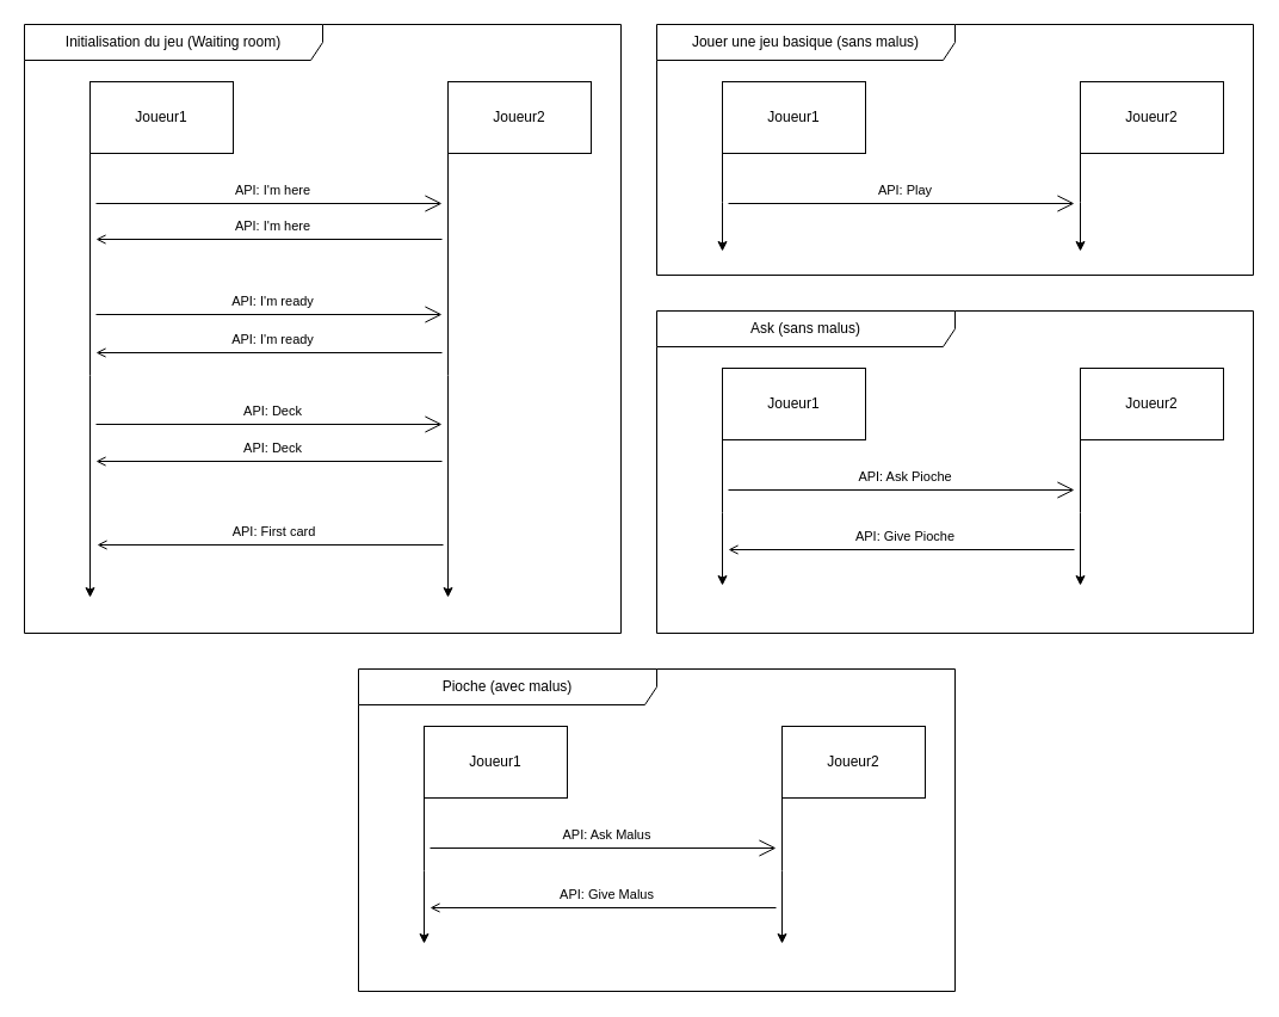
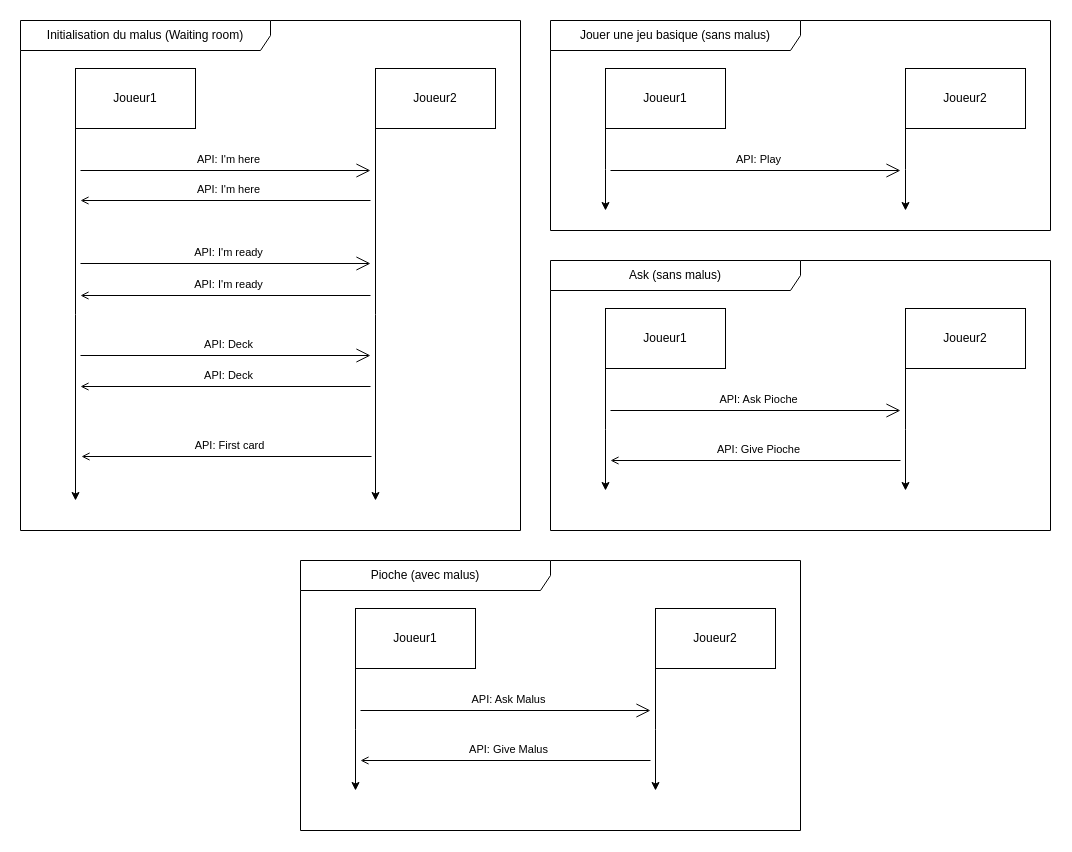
  <mxCell id="0" />
  <mxCell id="1" parent="0" />
  <mxCell id="2" style="edgeStyle=orthogonalEdgeStyle;rounded=0;orthogonalLoop=1;jettySize=auto;html=1;exitX=0;exitY=1;exitDx=0;exitDy=0;" parent="1" source="3" edge="1"><mxGeometry relative="1" as="geometry"><mxPoint x="75" y="500" as="targetPoint" /></mxGeometry></mxCell>
  <mxCell id="3" value="Joueur1" style="rounded=0;whiteSpace=wrap;html=1;" parent="1" vertex="1"><mxGeometry x="75" y="68" width="120" height="60" as="geometry" /></mxCell>
  <mxCell id="4" style="edgeStyle=orthogonalEdgeStyle;rounded=0;orthogonalLoop=1;jettySize=auto;html=1;exitX=0;exitY=1;exitDx=0;exitDy=0;" parent="1" source="5" edge="1"><mxGeometry relative="1" as="geometry"><mxPoint x="375" y="500" as="targetPoint" /></mxGeometry></mxCell>
  <mxCell id="5" value="Joueur2" style="rounded=0;whiteSpace=wrap;html=1;" parent="1" vertex="1"><mxGeometry x="375" y="68" width="120" height="60" as="geometry" /></mxCell>
  <mxCell id="6" value="" style="endArrow=open;endFill=0;endSize=12;html=1;rounded=0;" parent="1" edge="1"><mxGeometry width="160" relative="1" as="geometry"><mxPoint x="80" y="170" as="sourcePoint" /><mxPoint x="370" y="170" as="targetPoint" /></mxGeometry></mxCell>
  <mxCell id="7" value="API: I'm here" style="edgeLabel;html=1;align=center;verticalAlign=middle;resizable=0;points=[];" vertex="1" connectable="0" parent="6"><mxGeometry x="0.013" y="2" relative="1" as="geometry"><mxPoint y="-10" as="offset" /></mxGeometry></mxCell>
  <mxCell id="8" value="" style="endArrow=none;endFill=0;endSize=12;html=1;rounded=0;startArrow=open;startFill=0;" edge="1" parent="1"><mxGeometry width="160" relative="1" as="geometry"><mxPoint x="80" y="200" as="sourcePoint" /><mxPoint x="370" y="200" as="targetPoint" /></mxGeometry></mxCell>
  <mxCell id="9" value="API: I'm here" style="edgeLabel;html=1;align=center;verticalAlign=middle;resizable=0;points=[];" vertex="1" connectable="0" parent="8"><mxGeometry x="0.013" y="2" relative="1" as="geometry"><mxPoint y="-10" as="offset" /></mxGeometry></mxCell>
  <mxCell id="10" value="" style="endArrow=open;endFill=0;endSize=12;html=1;rounded=0;startArrow=none;startFill=0;" edge="1" parent="1"><mxGeometry width="160" relative="1" as="geometry"><mxPoint x="80" y="263" as="sourcePoint" /><mxPoint x="370" y="263" as="targetPoint" /></mxGeometry></mxCell>
  <mxCell id="11" value="API: I'm ready" style="edgeLabel;html=1;align=center;verticalAlign=middle;resizable=0;points=[];" vertex="1" connectable="0" parent="10"><mxGeometry x="0.013" y="2" relative="1" as="geometry"><mxPoint y="-10" as="offset" /></mxGeometry></mxCell>
  <mxCell id="12" value="" style="endArrow=none;endFill=0;endSize=12;html=1;rounded=0;startArrow=open;startFill=0;" edge="1" parent="1"><mxGeometry width="160" relative="1" as="geometry"><mxPoint x="80" y="295" as="sourcePoint" /><mxPoint x="370" y="295" as="targetPoint" /></mxGeometry></mxCell>
  <mxCell id="13" value="API: I'm ready" style="edgeLabel;html=1;align=center;verticalAlign=middle;resizable=0;points=[];" vertex="1" connectable="0" parent="12"><mxGeometry x="0.013" y="2" relative="1" as="geometry"><mxPoint y="-10" as="offset" /></mxGeometry></mxCell>
  <mxCell id="14" value="" style="endArrow=open;endFill=0;endSize=12;html=1;rounded=0;startArrow=none;startFill=0;" edge="1" parent="1"><mxGeometry width="160" relative="1" as="geometry"><mxPoint x="80" y="355" as="sourcePoint" /><mxPoint x="370" y="355" as="targetPoint" /></mxGeometry></mxCell>
  <mxCell id="15" value="API: Deck" style="edgeLabel;html=1;align=center;verticalAlign=middle;resizable=0;points=[];" vertex="1" connectable="0" parent="14"><mxGeometry x="0.013" y="2" relative="1" as="geometry"><mxPoint y="-10" as="offset" /></mxGeometry></mxCell>
  <mxCell id="16" value="" style="endArrow=none;endFill=0;endSize=12;html=1;rounded=0;startArrow=open;startFill=0;" edge="1" parent="1"><mxGeometry width="160" relative="1" as="geometry"><mxPoint x="80" y="386" as="sourcePoint" /><mxPoint x="370" y="386" as="targetPoint" /></mxGeometry></mxCell>
  <mxCell id="17" value="API: Deck" style="edgeLabel;html=1;align=center;verticalAlign=middle;resizable=0;points=[];" vertex="1" connectable="0" parent="16"><mxGeometry x="0.013" y="2" relative="1" as="geometry"><mxPoint y="-10" as="offset" /></mxGeometry></mxCell>
  <mxCell id="18" value="" style="endArrow=none;endFill=0;endSize=12;html=1;rounded=0;startArrow=open;startFill=0;" edge="1" parent="1"><mxGeometry width="160" relative="1" as="geometry"><mxPoint x="81" y="456" as="sourcePoint" /><mxPoint x="371" y="456" as="targetPoint" /></mxGeometry></mxCell>
  <mxCell id="19" value="API: First card" style="edgeLabel;html=1;align=center;verticalAlign=middle;resizable=0;points=[];" vertex="1" connectable="0" parent="18"><mxGeometry x="0.013" y="2" relative="1" as="geometry"><mxPoint y="-10" as="offset" /></mxGeometry></mxCell>
- <mxCell id="20" value="Initialisation du jeu (Waiting room)" style="shape=umlFrame;whiteSpace=wrap;html=1;pointerEvents=0;width=250;height=30;" vertex="1" parent="1"><mxGeometry x="20" y="20" width="500" height="510" as="geometry" /></mxCell>
+ <mxCell id="20" value="Initialisation du malus (Waiting room)" style="shape=umlFrame;whiteSpace=wrap;html=1;pointerEvents=0;width=250;height=30;" vertex="1" parent="1"><mxGeometry x="20" y="20" width="500" height="510" as="geometry" /></mxCell>
  <mxCell id="21" style="edgeStyle=orthogonalEdgeStyle;rounded=0;orthogonalLoop=1;jettySize=auto;html=1;exitX=0;exitY=1;exitDx=0;exitDy=0;" edge="1" source="22" parent="1"><mxGeometry relative="1" as="geometry"><mxPoint x="605" y="210" as="targetPoint" /></mxGeometry></mxCell>
  <mxCell id="22" value="Joueur1" style="rounded=0;whiteSpace=wrap;html=1;" vertex="1" parent="1"><mxGeometry x="605" y="68" width="120" height="60" as="geometry" /></mxCell>
  <mxCell id="23" style="edgeStyle=orthogonalEdgeStyle;rounded=0;orthogonalLoop=1;jettySize=auto;html=1;exitX=0;exitY=1;exitDx=0;exitDy=0;" edge="1" source="24" parent="1"><mxGeometry relative="1" as="geometry"><mxPoint x="905" y="210" as="targetPoint" /></mxGeometry></mxCell>
  <mxCell id="24" value="Joueur2" style="rounded=0;whiteSpace=wrap;html=1;" vertex="1" parent="1"><mxGeometry x="905" y="68" width="120" height="60" as="geometry" /></mxCell>
  <mxCell id="25" value="" style="endArrow=open;endFill=0;endSize=12;html=1;rounded=0;" edge="1" parent="1"><mxGeometry width="160" relative="1" as="geometry"><mxPoint x="610" y="170" as="sourcePoint" /><mxPoint x="900" y="170" as="targetPoint" /></mxGeometry></mxCell>
  <mxCell id="26" value="API: Play" style="edgeLabel;html=1;align=center;verticalAlign=middle;resizable=0;points=[];" vertex="1" connectable="0" parent="25"><mxGeometry x="0.013" y="2" relative="1" as="geometry"><mxPoint y="-10" as="offset" /></mxGeometry></mxCell>
  <mxCell id="27" value="Jouer une jeu basique (sans malus)" style="shape=umlFrame;whiteSpace=wrap;html=1;pointerEvents=0;width=250;height=30;" vertex="1" parent="1"><mxGeometry x="550" y="20" width="500" height="210" as="geometry" /></mxCell>
  <mxCell id="28" style="edgeStyle=orthogonalEdgeStyle;rounded=0;orthogonalLoop=1;jettySize=auto;html=1;exitX=0;exitY=1;exitDx=0;exitDy=0;" edge="1" source="29" parent="1"><mxGeometry relative="1" as="geometry"><mxPoint x="605" y="490" as="targetPoint" /><mxPoint x="605" y="408" as="sourcePoint" /></mxGeometry></mxCell>
  <mxCell id="29" value="Joueur1" style="rounded=0;whiteSpace=wrap;html=1;" vertex="1" parent="1"><mxGeometry x="605" y="308" width="120" height="60" as="geometry" /></mxCell>
  <mxCell id="30" style="edgeStyle=orthogonalEdgeStyle;rounded=0;orthogonalLoop=1;jettySize=auto;html=1;exitX=0;exitY=1;exitDx=0;exitDy=0;" edge="1" source="31" parent="1"><mxGeometry relative="1" as="geometry"><mxPoint x="905" y="490" as="targetPoint" /><mxPoint x="905" y="408" as="sourcePoint" /></mxGeometry></mxCell>
  <mxCell id="31" value="Joueur2" style="rounded=0;whiteSpace=wrap;html=1;" vertex="1" parent="1"><mxGeometry x="905" y="308" width="120" height="60" as="geometry" /></mxCell>
  <mxCell id="32" value="" style="endArrow=open;endFill=0;endSize=12;html=1;rounded=0;" edge="1" parent="1"><mxGeometry width="160" relative="1" as="geometry"><mxPoint x="610" y="410" as="sourcePoint" /><mxPoint x="900" y="410" as="targetPoint" /></mxGeometry></mxCell>
  <mxCell id="33" value="API: Ask Pioche" style="edgeLabel;html=1;align=center;verticalAlign=middle;resizable=0;points=[];" vertex="1" connectable="0" parent="32"><mxGeometry x="0.013" y="2" relative="1" as="geometry"><mxPoint y="-10" as="offset" /></mxGeometry></mxCell>
  <mxCell id="34" value="Ask (sans malus)" style="shape=umlFrame;whiteSpace=wrap;html=1;pointerEvents=0;width=250;height=30;" vertex="1" parent="1"><mxGeometry x="550" y="260" width="500" height="270" as="geometry" /></mxCell>
  <mxCell id="35" value="" style="endArrow=none;endFill=0;endSize=12;html=1;rounded=0;startArrow=open;startFill=0;" edge="1" parent="1"><mxGeometry width="160" relative="1" as="geometry"><mxPoint x="610" y="460" as="sourcePoint" /><mxPoint x="900" y="460" as="targetPoint" /></mxGeometry></mxCell>
  <mxCell id="36" value="API: Give Pioche" style="edgeLabel;html=1;align=center;verticalAlign=middle;resizable=0;points=[];" vertex="1" connectable="0" parent="35"><mxGeometry x="0.013" y="2" relative="1" as="geometry"><mxPoint y="-10" as="offset" /></mxGeometry></mxCell>
  <mxCell id="37" style="edgeStyle=orthogonalEdgeStyle;rounded=0;orthogonalLoop=1;jettySize=auto;html=1;exitX=0;exitY=1;exitDx=0;exitDy=0;" edge="1" source="38" parent="1"><mxGeometry relative="1" as="geometry"><mxPoint x="355" y="790" as="targetPoint" /><mxPoint x="355" y="708" as="sourcePoint" /></mxGeometry></mxCell>
  <mxCell id="38" value="Joueur1" style="rounded=0;whiteSpace=wrap;html=1;" vertex="1" parent="1"><mxGeometry x="355" y="608" width="120" height="60" as="geometry" /></mxCell>
  <mxCell id="39" style="edgeStyle=orthogonalEdgeStyle;rounded=0;orthogonalLoop=1;jettySize=auto;html=1;exitX=0;exitY=1;exitDx=0;exitDy=0;" edge="1" source="40" parent="1"><mxGeometry relative="1" as="geometry"><mxPoint x="655" y="790" as="targetPoint" /><mxPoint x="655" y="708" as="sourcePoint" /></mxGeometry></mxCell>
  <mxCell id="40" value="Joueur2" style="rounded=0;whiteSpace=wrap;html=1;" vertex="1" parent="1"><mxGeometry x="655" y="608" width="120" height="60" as="geometry" /></mxCell>
  <mxCell id="41" value="" style="endArrow=open;endFill=0;endSize=12;html=1;rounded=0;" edge="1" parent="1"><mxGeometry width="160" relative="1" as="geometry"><mxPoint x="360" y="710" as="sourcePoint" /><mxPoint x="650" y="710" as="targetPoint" /></mxGeometry></mxCell>
  <mxCell id="42" value="API: Ask Malus" style="edgeLabel;html=1;align=center;verticalAlign=middle;resizable=0;points=[];" vertex="1" connectable="0" parent="41"><mxGeometry x="0.013" y="2" relative="1" as="geometry"><mxPoint y="-10" as="offset" /></mxGeometry></mxCell>
  <mxCell id="43" value="Pioche (avec malus)" style="shape=umlFrame;whiteSpace=wrap;html=1;pointerEvents=0;width=250;height=30;" vertex="1" parent="1"><mxGeometry x="300" y="560" width="500" height="270" as="geometry" /></mxCell>
  <mxCell id="44" value="" style="endArrow=none;endFill=0;endSize=12;html=1;rounded=0;startArrow=open;startFill=0;" edge="1" parent="1"><mxGeometry width="160" relative="1" as="geometry"><mxPoint x="360" y="760" as="sourcePoint" /><mxPoint x="650" y="760" as="targetPoint" /></mxGeometry></mxCell>
  <mxCell id="45" value="API: Give Malus" style="edgeLabel;html=1;align=center;verticalAlign=middle;resizable=0;points=[];" vertex="1" connectable="0" parent="44"><mxGeometry x="0.013" y="2" relative="1" as="geometry"><mxPoint y="-10" as="offset" /></mxGeometry></mxCell>
